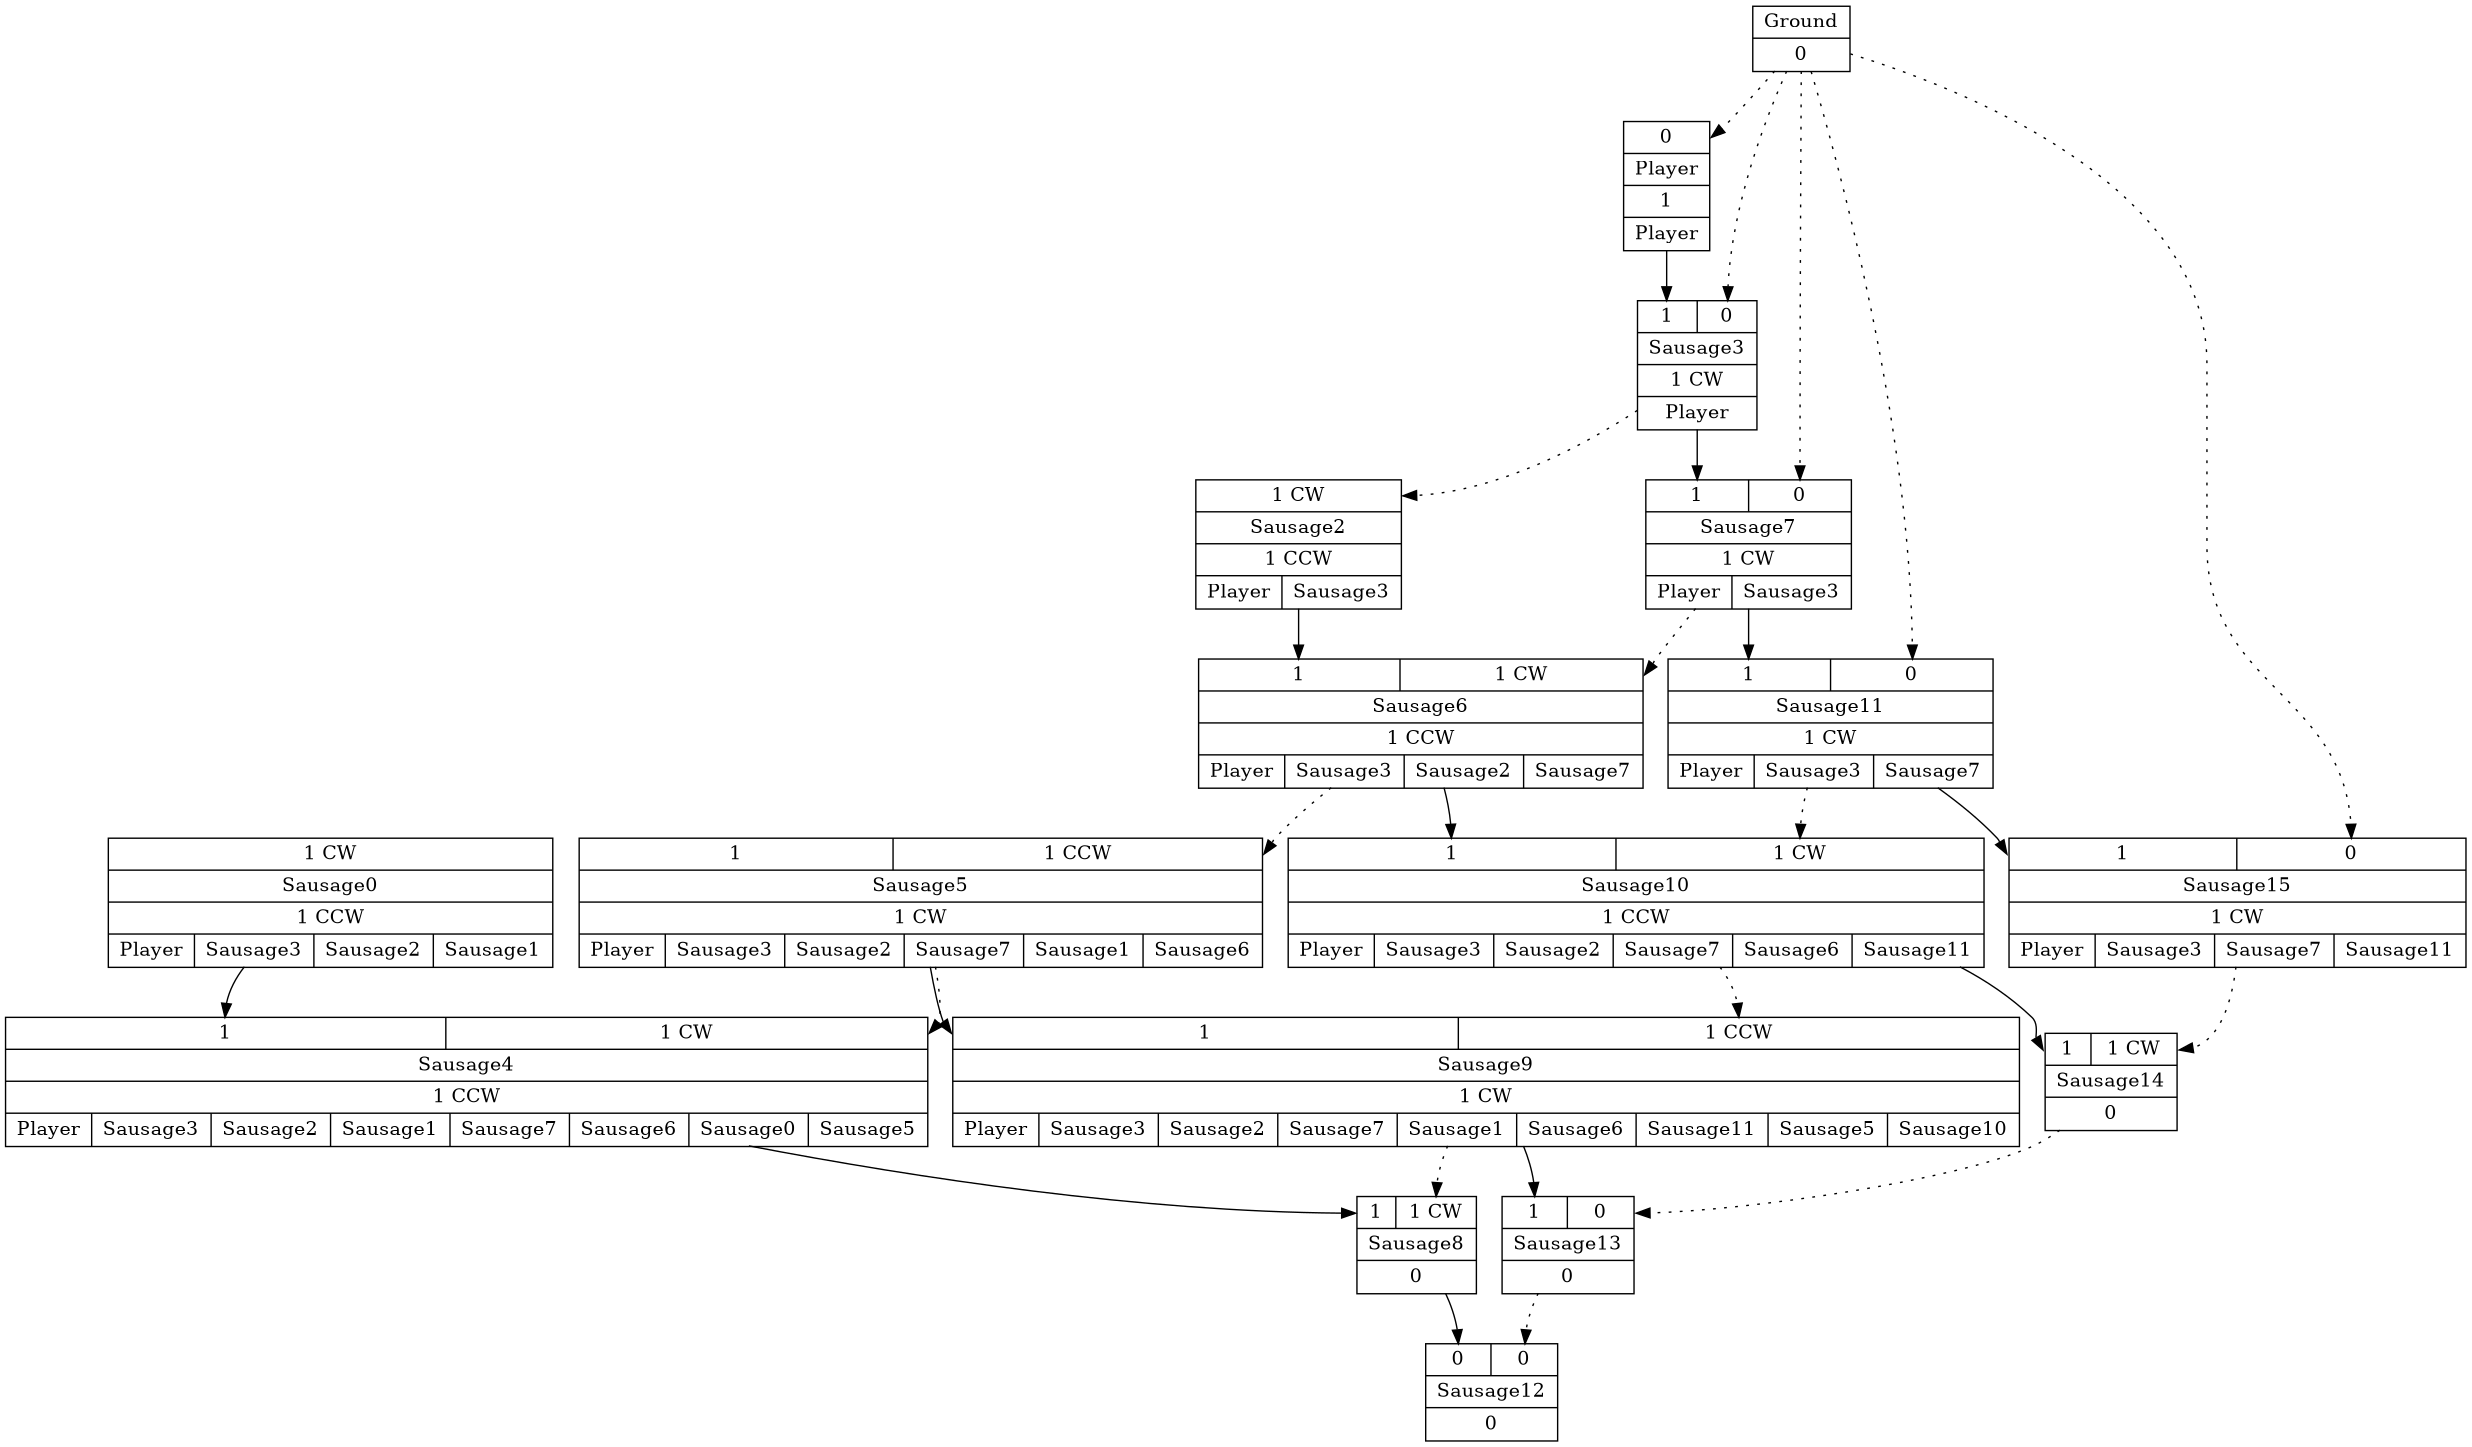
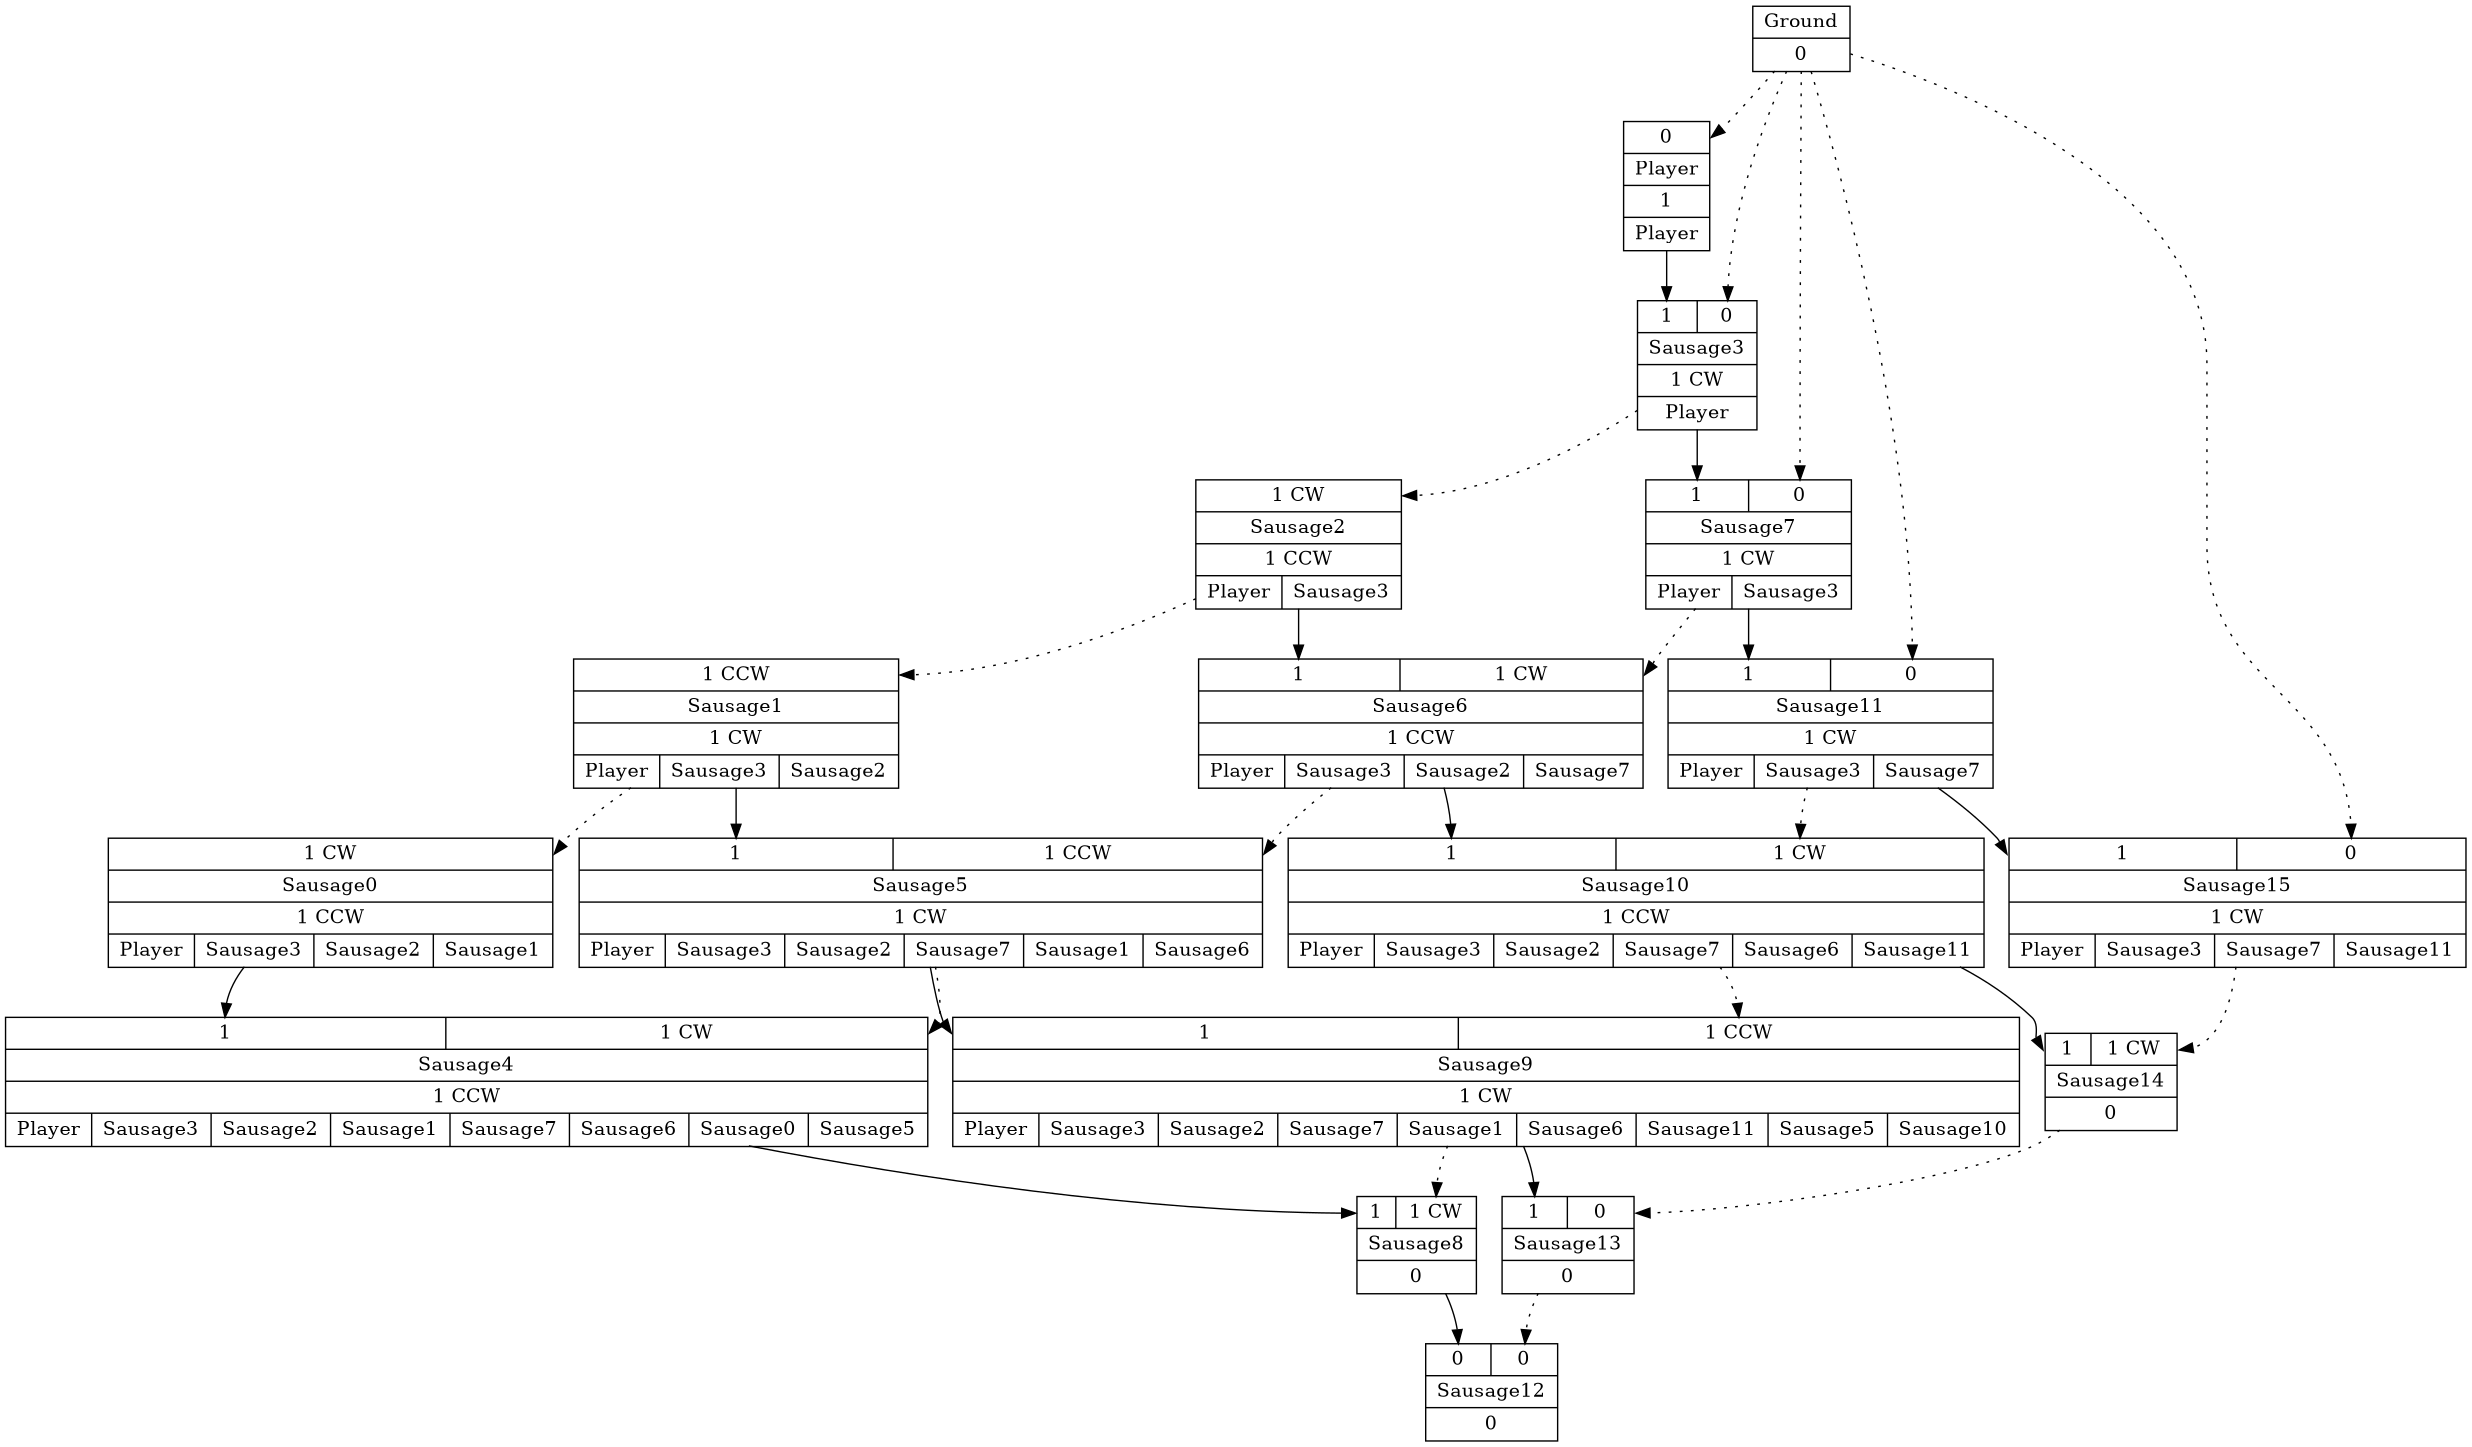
  digraph {
    node [shape=record]
    edge [headport=GroundP style=dotted]
    n1 [label="{{<GroundP>0}|{Player}|<PlayerOUT>1|{Player}}"]
    n2 [label="{{<Player>1|<GroundP>0}|{Sausage3}|<Sausage3OUT>1 CW|{Player}}"]
    n3 [label="{{Ground}|<GroundOUT>0}"]
    n4 [label="{{<Sausage3>1|<GroundP>0}|{Sausage7}|<Sausage7OUT>1 CW|{Player|Sausage3}}"]
    n5 [label="{{<Sausage7>1|<GroundP>0}|{Sausage11}|<Sausage11OUT>1 CW|{Player|Sausage3|Sausage7}}"]
    n6 [label="{{<Sausage11>1|<GroundP>0}|{Sausage15}|<Sausage15OUT>1 CW|{Player|Sausage3|Sausage7|Sausage11}}"]
    n7 [label="{{<Sausage3P>1 CW}|{Sausage2}|<Sausage2OUT>1 CCW|{Player|Sausage3}}"]
+   n8 [label="{{<Sausage2P>1 CCW}|{Sausage1}|<Sausage1OUT>1 CW|{Player|Sausage3|Sausage2}}"]
    n9 [label="{{<Sausage2>1|<Sausage7P>1 CW}|{Sausage6}|<Sausage6OUT>1 CCW|{Player|Sausage3|Sausage2|Sausage7}}"]
    n10 [label="{{<Sausage1P>1 CW}|{Sausage0}|<Sausage0OUT>1 CCW|{Player|Sausage3|Sausage2|Sausage1}}"]
    n11 [label="{{<Sausage1>1|<Sausage6P>1 CCW}|{Sausage5}|<Sausage5OUT>1 CW|{Player|Sausage3|Sausage2|Sausage7|Sausage1|Sausage6}}"]
    n12 [label="{{<Sausage6>1|<Sausage11P>1 CW}|{Sausage10}|<Sausage10OUT>1 CCW|{Player|Sausage3|Sausage2|Sausage7|Sausage6|Sausage11}}"]
    n13 [label="{{<Sausage0>1|<Sausage5P>1 CW}|{Sausage4}|<Sausage4OUT>1 CCW|{Player|Sausage3|Sausage2|Sausage1|Sausage7|Sausage6|Sausage0|Sausage5}}"]
    n14 [label="{{<Sausage5>1|<Sausage10P>1 CCW}|{Sausage9}|<Sausage9OUT>1 CW|{Player|Sausage3|Sausage2|Sausage7|Sausage1|Sausage6|Sausage11|Sausage5|Sausage10}}"]
    n15 [label="{{<Sausage10>1|<Sausage15P>1 CW}|{Sausage14}|<Sausage14OUT>0}"]
    n16 [label="{{<Sausage4>1|<Sausage9P>1 CW}|{Sausage8}|<Sausage8OUT>0}"]
    n17 [label="{{<Sausage9>1|<Sausage14P>0}|{Sausage13}|<Sausage13OUT>0}"]
    n18 [label="{{<Sausage8>0|<Sausage13P>0}|{Sausage12}|<Sausage12OUT>0}"]
    n1 -> n2 [headport=Player style=""]
    n2 -> n4 [headport=Sausage3 style=""]
    n2 -> n7 [headport=Sausage3P]
    n3 -> n1
    n3 -> n2
    n3 -> n4
    n3 -> n5
    n3 -> n6
    n4 -> n5 [headport=Sausage7 style=""]
    n4 -> n9 [headport=Sausage7P]
    n5 -> n6 [headport=Sausage11 style=""]
    n5 -> n12 [headport=Sausage11P]
    n6 -> n15 [headport=Sausage15P]
+   n7 -> n8 [headport=Sausage2P]
    n7 -> n9 [headport=Sausage2 style=""]
+   n8 -> n10 [headport=Sausage1P]
+   n8 -> n11 [headport=Sausage1 style=""]
    n9 -> n11 [headport=Sausage6P]
    n9 -> n12 [headport=Sausage6 style=""]
    n10 -> n13 [headport=Sausage0 style=""]
    n11 -> n13 [headport=Sausage5P]
    n11 -> n14 [headport=Sausage5 style=""]
    n12 -> n14 [headport=Sausage10P]
    n12 -> n15 [headport=Sausage10 style=""]
    n13 -> n16 [headport=Sausage4 style=""]
    n14 -> n16 [headport=Sausage9P]
    n14 -> n17 [headport=Sausage9 style=""]
    n15 -> n17 [headport=Sausage14P]
    n16 -> n18 [headport=Sausage8 style=""]
    n17 -> n18 [headport=Sausage13P]
  }
